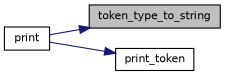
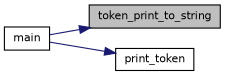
  digraph {
    rankdir=RL
    node [color=black fillcolor=white fontname=Helvetica fontsize=10 shape=record style=filled]
    edge [color=midnightblue dir=back fontname=Helvetica fontsize=10 labelfontname=Helvetica labelfontsize=10 style=solid]
-   n1 [fillcolor=grey75 fontcolor=black height=0.2 label=token_type_to_string width=0.4]
-   n2 [height=0.2 label=print width=0.4]
+   n1 [fillcolor=grey75 fontcolor=black height=0.2 label=token_print_to_string width=0.4]
+   n2 [height=0.2 label=main width=0.4]
    n3 [height=0.2 label=print_token width=0.4]
    n1 -> n2
    n3 -> n2
  }
